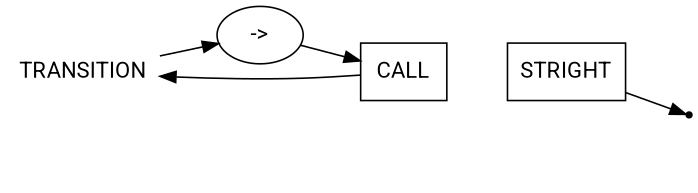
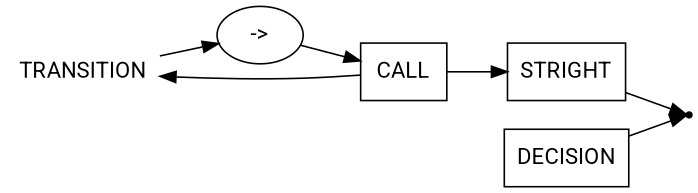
  digraph {
    fontname=Roboto
    rankdir=LR
    node [fontname=Roboto shape=box]
    edge [fontname=Roboto]
    n1 [label=TRANSITION shape=plaintext]
    n2 [label="->" shape=oval]
    n3 [label=CALL]
    n4 [label=STRIGHT]
    end [shape=point]
+   n6 [label=DECISION]
    n1 -> n2
    n2 -> n3
    n3 -> n1
+   n3 -> n4
    n4 -> end
+   n6 -> end
  }
